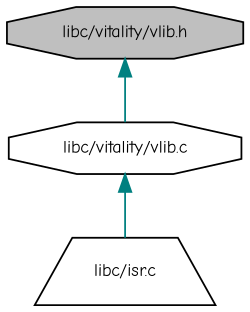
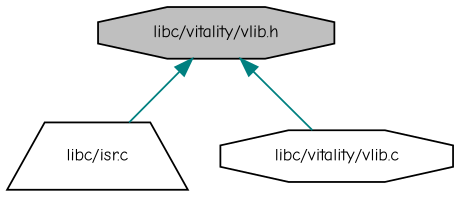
  digraph {
    fontname="Comic Neue"
    node [color=black fillcolor=white fontname="Comic Neue" fontsize=10 shape=octagon style=filled]
    edge [color=teal dir=back fontname="Comic Neue" fontsize=10 labelfontname=Helvetica labelfontsize=10 style=solid]
    n1 [fillcolor=grey75 fontcolor=black height=0.2 label="libc/vitality/vlib.h" width=0.4]
    n2 [height=0.2 label="libc/isr.c" shape=trapezium width=0.4]
    n3 [height=0.2 label="libc/vitality/vlib.c" width=0.4]
-   n3 -> n2
+   n1 -> n2
    n1 -> n3
  }
